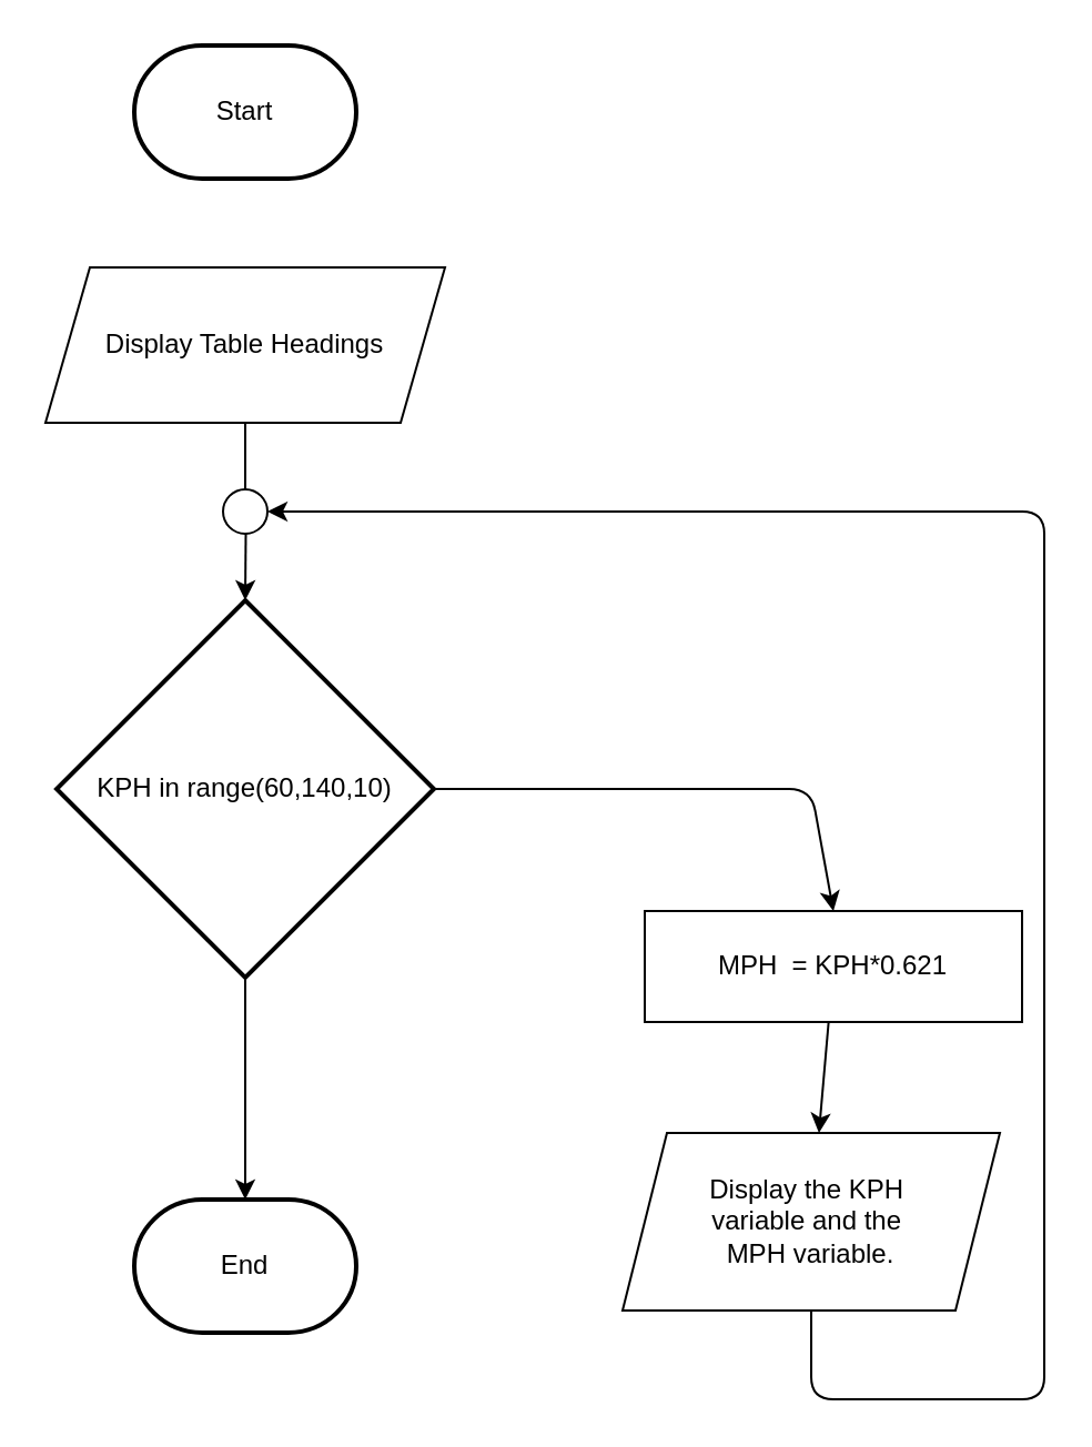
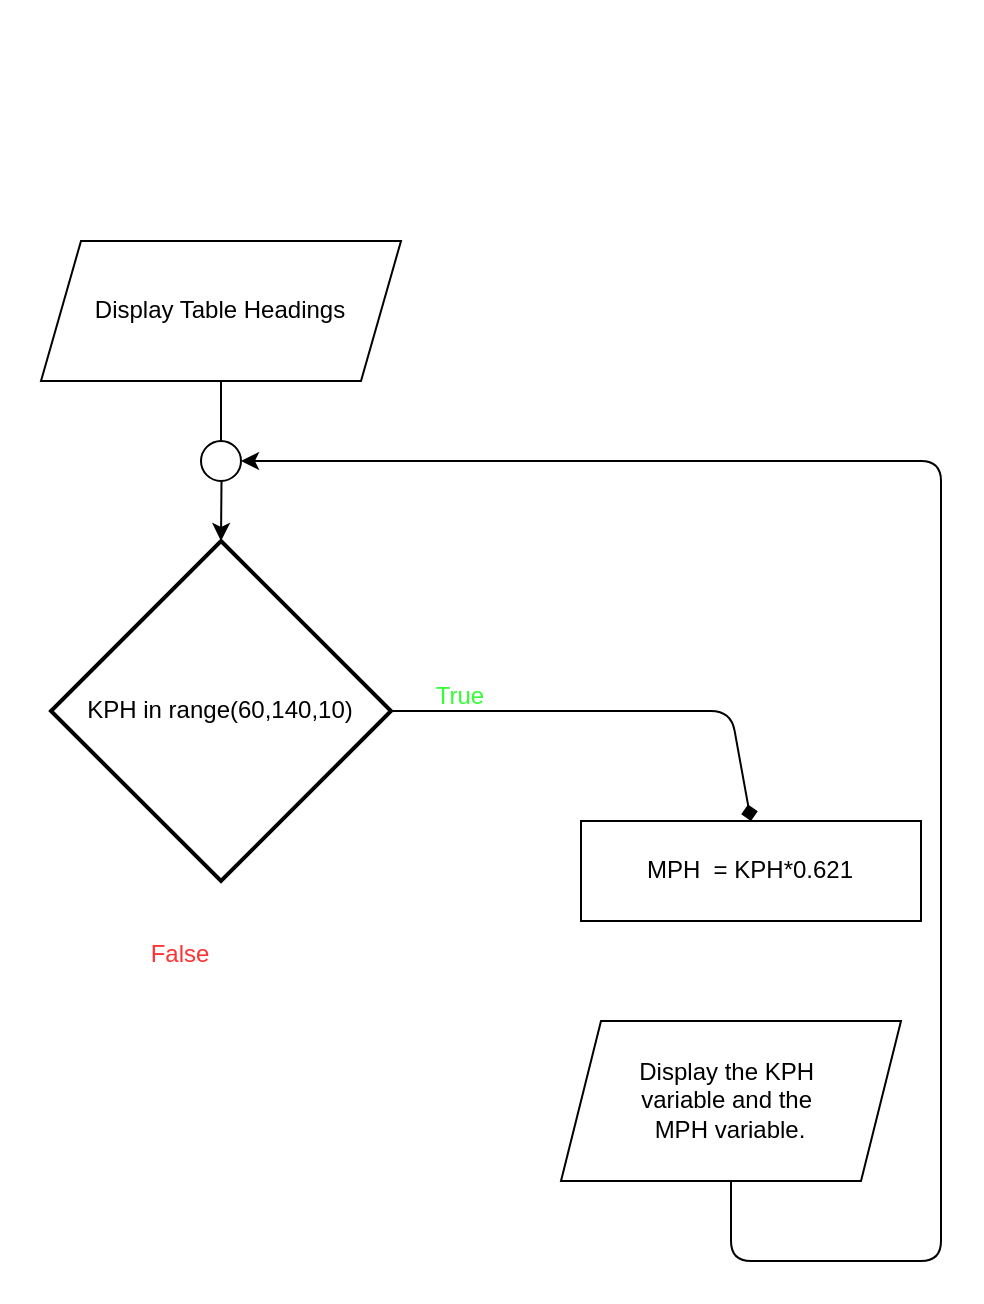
  <mxCell id="0" />
  <mxCell id="1" parent="0" />
- <mxCell id="2" value="Start" style="strokeWidth=2;html=1;shape=mxgraph.flowchart.terminator;whiteSpace=wrap;" vertex="1" parent="1"><mxGeometry x="60" y="20" width="100" height="60" as="geometry" /></mxCell>
  <mxCell id="3" value="" style="edgeStyle=none;html=1;startArrow=none;" edge="1" parent="1" source="14" target="7"><mxGeometry relative="1" as="geometry" /></mxCell>
  <mxCell id="4" value="Display Table Headings" style="shape=parallelogram;perimeter=parallelogramPerimeter;whiteSpace=wrap;html=1;fixedSize=1;" vertex="1" parent="1"><mxGeometry x="20" y="120" width="180" height="70" as="geometry" /></mxCell>
- <mxCell id="5" value="" style="edgeStyle=none;html=1;" edge="1" parent="1" source="7" target="12"><mxGeometry relative="1" as="geometry" /></mxCell>
- <mxCell id="6" style="edgeStyle=none;html=1;entryX=0.5;entryY=0;entryDx=0;entryDy=0;" edge="1" parent="1" source="7" target="9"><mxGeometry relative="1" as="geometry"><Array as="points"><mxPoint x="365" y="355" /></Array><mxPoint x="365" y="400" as="targetPoint" /></mxGeometry></mxCell>
+ <mxCell id="6" style="edgeStyle=none;html=1;entryX=0.5;entryY=0;entryDx=0;entryDy=0;endArrow=diamond;" edge="1" parent="1" source="7" target="9"><mxGeometry relative="1" as="geometry"><Array as="points"><mxPoint x="365" y="355" /></Array><mxPoint x="365" y="400" as="targetPoint" /></mxGeometry></mxCell>
  <mxCell id="7" value="KPH in range(60,140,10)" style="strokeWidth=2;html=1;shape=mxgraph.flowchart.decision;whiteSpace=wrap;" vertex="1" parent="1"><mxGeometry x="25" y="270" width="170" height="170" as="geometry" /></mxCell>
- <mxCell id="8" value="" style="edgeStyle=none;html=1;" edge="1" parent="1" source="9" target="11"><mxGeometry relative="1" as="geometry" /></mxCell>
  <mxCell id="9" value="MPH&amp;nbsp; = KPH*0.621" style="rounded=0;whiteSpace=wrap;html=1;" vertex="1" parent="1"><mxGeometry x="290" y="410" width="170" height="50" as="geometry" /></mxCell>
  <mxCell id="10" style="edgeStyle=none;html=1;entryX=1;entryY=0.5;entryDx=0;entryDy=0;" edge="1" parent="1" source="11" target="14"><mxGeometry relative="1" as="geometry"><mxPoint x="371.25" y="260" as="targetPoint" /><Array as="points"><mxPoint x="365" y="630" /><mxPoint x="470" y="630" /><mxPoint x="470" y="230" /></Array></mxGeometry></mxCell>
  <mxCell id="11" value="Display the KPH&amp;nbsp;&lt;br&gt;variable and the&amp;nbsp;&lt;br&gt;MPH variable." style="shape=parallelogram;perimeter=parallelogramPerimeter;whiteSpace=wrap;html=1;fixedSize=1;" vertex="1" parent="1"><mxGeometry x="280" y="510" width="170" height="80" as="geometry" /></mxCell>
- <mxCell id="12" value="End" style="strokeWidth=2;html=1;shape=mxgraph.flowchart.terminator;whiteSpace=wrap;" vertex="1" parent="1"><mxGeometry x="60" y="540" width="100" height="60" as="geometry" /></mxCell>
  <mxCell id="13" value="" style="edgeStyle=none;html=1;endArrow=none;" edge="1" parent="1" source="4" target="14"><mxGeometry relative="1" as="geometry"><mxPoint x="110" y="190" as="sourcePoint" /><mxPoint x="110" y="250" as="targetPoint" /></mxGeometry></mxCell>
  <mxCell id="14" value="" style="ellipse;whiteSpace=wrap;html=1;aspect=fixed;" vertex="1" parent="1"><mxGeometry x="100" y="220" width="20" height="20" as="geometry" /></mxCell>
+ <mxCell id="15" value="True" style="text;html=1;strokeColor=none;fillColor=none;align=center;verticalAlign=middle;whiteSpace=wrap;rounded=0;fontColor=#33FF33;" vertex="1" parent="1"><mxGeometry x="200" y="333" width="60" height="30" as="geometry" /></mxCell>
+ <mxCell id="16" value="False" style="text;html=1;strokeColor=none;fillColor=none;align=center;verticalAlign=middle;whiteSpace=wrap;rounded=0;fontColor=#FF3333;" vertex="1" parent="1"><mxGeometry x="60" y="462" width="60" height="30" as="geometry" /></mxCell>
